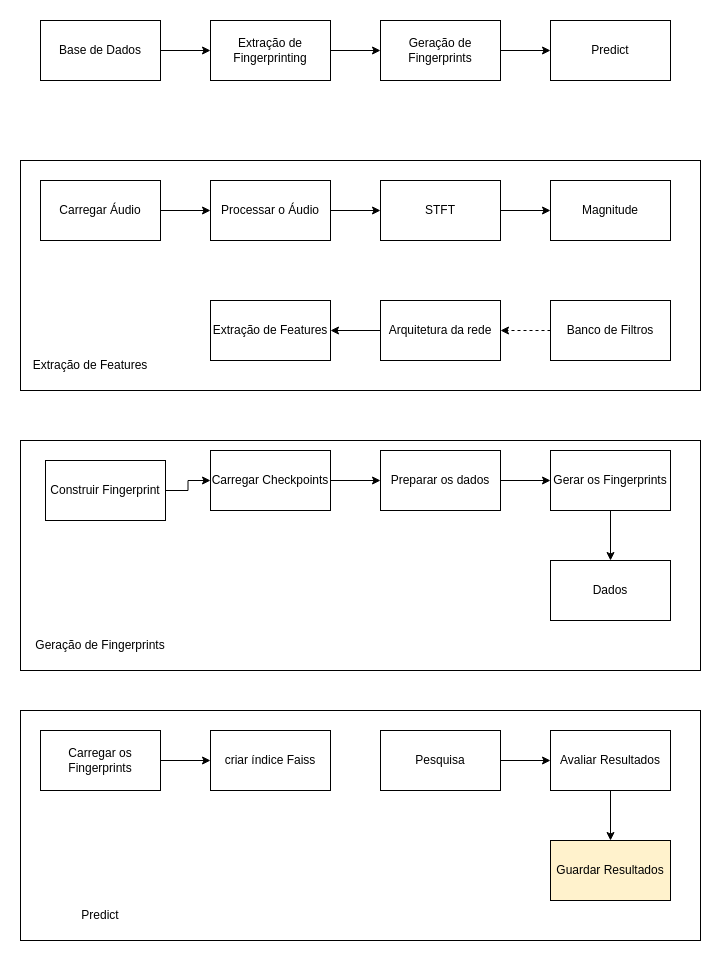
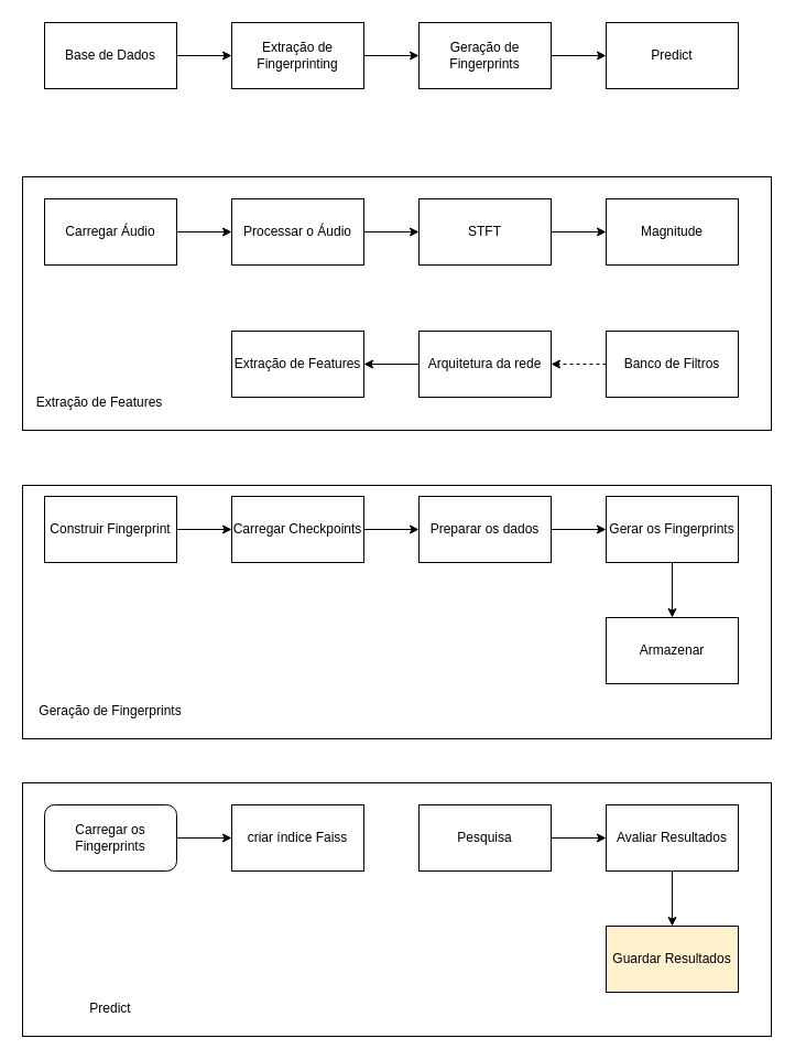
  <mxCell id="0" />
  <mxCell id="1" parent="0" />
  <mxCell id="2" value="Base de Dados" style="rounded=0;whiteSpace=wrap;html=1;" vertex="1" parent="1"><mxGeometry x="40" y="20" width="120" height="60" as="geometry" /></mxCell>
  <mxCell id="3" value="" style="edgeStyle=orthogonalEdgeStyle;rounded=0;orthogonalLoop=1;jettySize=auto;html=1;" edge="1" parent="1" source="4" target="6"><mxGeometry relative="1" as="geometry" /></mxCell>
  <mxCell id="4" value="Extração de Fingerprinting" style="rounded=0;whiteSpace=wrap;html=1;" vertex="1" parent="1"><mxGeometry x="210" y="20" width="120" height="60" as="geometry" /></mxCell>
  <mxCell id="5" value="" style="edgeStyle=orthogonalEdgeStyle;rounded=0;orthogonalLoop=1;jettySize=auto;html=1;" edge="1" parent="1" source="6" target="7"><mxGeometry relative="1" as="geometry" /></mxCell>
  <mxCell id="6" value="Geração de Fingerprints" style="rounded=0;whiteSpace=wrap;html=1;" vertex="1" parent="1"><mxGeometry x="380" y="20" width="120" height="60" as="geometry" /></mxCell>
  <mxCell id="7" value="Predict" style="rounded=0;whiteSpace=wrap;html=1;" vertex="1" parent="1"><mxGeometry x="550" y="20" width="120" height="60" as="geometry" /></mxCell>
  <mxCell id="8" value="" style="endArrow=classic;html=1;rounded=0;exitX=1;exitY=0.5;exitDx=0;exitDy=0;entryX=0;entryY=0.5;entryDx=0;entryDy=0;" edge="1" parent="1" source="2" target="4"><mxGeometry width="50" height="50" relative="1" as="geometry"><mxPoint x="400" y="200" as="sourcePoint" /><mxPoint x="450" y="150" as="targetPoint" /></mxGeometry></mxCell>
  <mxCell id="9" value="" style="rounded=0;whiteSpace=wrap;html=1;" vertex="1" parent="1"><mxGeometry x="20" y="160" width="680" height="230" as="geometry" /></mxCell>
  <mxCell id="10" value="" style="edgeStyle=orthogonalEdgeStyle;rounded=0;orthogonalLoop=1;jettySize=auto;html=1;" edge="1" parent="1" source="11" target="13"><mxGeometry relative="1" as="geometry" /></mxCell>
  <mxCell id="11" value="Carregar Áudio" style="rounded=0;whiteSpace=wrap;html=1;" vertex="1" parent="1"><mxGeometry x="40" y="180" width="120" height="60" as="geometry" /></mxCell>
  <mxCell id="12" value="" style="edgeStyle=orthogonalEdgeStyle;rounded=0;orthogonalLoop=1;jettySize=auto;html=1;" edge="1" parent="1" source="13" target="15"><mxGeometry relative="1" as="geometry" /></mxCell>
  <mxCell id="13" value="Processar o Áudio" style="rounded=0;whiteSpace=wrap;html=1;" vertex="1" parent="1"><mxGeometry x="210" y="180" width="120" height="60" as="geometry" /></mxCell>
  <mxCell id="14" value="" style="edgeStyle=orthogonalEdgeStyle;rounded=0;orthogonalLoop=1;jettySize=auto;html=1;" edge="1" parent="1" source="15" target="16"><mxGeometry relative="1" as="geometry" /></mxCell>
  <mxCell id="15" value="STFT" style="rounded=0;whiteSpace=wrap;html=1;" vertex="1" parent="1"><mxGeometry x="380" y="180" width="120" height="60" as="geometry" /></mxCell>
  <mxCell id="16" value="Magnitude" style="rounded=0;whiteSpace=wrap;html=1;" vertex="1" parent="1"><mxGeometry x="550" y="180" width="120" height="60" as="geometry" /></mxCell>
  <mxCell id="17" value="" style="edgeStyle=orthogonalEdgeStyle;rounded=0;orthogonalLoop=1;jettySize=auto;html=1;dashed=1;" edge="1" parent="1" source="18" target="20"><mxGeometry relative="1" as="geometry" /></mxCell>
  <mxCell id="18" value="Banco de Filtros" style="rounded=0;whiteSpace=wrap;html=1;" vertex="1" parent="1"><mxGeometry x="550" y="300" width="120" height="60" as="geometry" /></mxCell>
  <mxCell id="19" value="" style="edgeStyle=orthogonalEdgeStyle;rounded=0;orthogonalLoop=1;jettySize=auto;html=1;" edge="1" parent="1" source="20" target="21"><mxGeometry relative="1" as="geometry" /></mxCell>
  <mxCell id="20" value="Arquitetura da rede" style="rounded=0;whiteSpace=wrap;html=1;" vertex="1" parent="1"><mxGeometry x="380" y="300" width="120" height="60" as="geometry" /></mxCell>
  <mxCell id="21" value="Extração de Features" style="rounded=0;whiteSpace=wrap;html=1;" vertex="1" parent="1"><mxGeometry x="210" y="300" width="120" height="60" as="geometry" /></mxCell>
  <mxCell id="22" value="" style="rounded=0;whiteSpace=wrap;html=1;" vertex="1" parent="1"><mxGeometry x="20" y="440" width="680" height="230" as="geometry" /></mxCell>
  <mxCell id="23" value="" style="edgeStyle=orthogonalEdgeStyle;rounded=0;orthogonalLoop=1;jettySize=auto;html=1;" edge="1" parent="1" source="24" target="26"><mxGeometry relative="1" as="geometry" /></mxCell>
- <mxCell id="24" value="Construir Fingerprint" style="rounded=0;whiteSpace=wrap;html=1;" vertex="1" parent="1"><mxGeometry x="45" y="460" width="120" height="60" as="geometry" /></mxCell>
+ <mxCell id="24" value="Construir Fingerprint" style="rounded=0;whiteSpace=wrap;html=1;" vertex="1" parent="1"><mxGeometry x="40" y="450" width="120" height="60" as="geometry" /></mxCell>
  <mxCell id="25" value="" style="edgeStyle=orthogonalEdgeStyle;rounded=0;orthogonalLoop=1;jettySize=auto;html=1;" edge="1" parent="1" source="26" target="28"><mxGeometry relative="1" as="geometry" /></mxCell>
  <mxCell id="26" value="Carregar Checkpoints" style="rounded=0;whiteSpace=wrap;html=1;" vertex="1" parent="1"><mxGeometry x="210" y="450" width="120" height="60" as="geometry" /></mxCell>
  <mxCell id="27" value="" style="edgeStyle=orthogonalEdgeStyle;rounded=0;orthogonalLoop=1;jettySize=auto;html=1;" edge="1" parent="1" source="28" target="30"><mxGeometry relative="1" as="geometry" /></mxCell>
  <mxCell id="28" value="Preparar os dados" style="rounded=0;whiteSpace=wrap;html=1;" vertex="1" parent="1"><mxGeometry x="380" y="450" width="120" height="60" as="geometry" /></mxCell>
  <mxCell id="29" value="" style="edgeStyle=orthogonalEdgeStyle;rounded=0;orthogonalLoop=1;jettySize=auto;html=1;" edge="1" parent="1" source="30" target="31"><mxGeometry relative="1" as="geometry" /></mxCell>
  <mxCell id="30" value="Gerar os Fingerprints" style="rounded=0;whiteSpace=wrap;html=1;" vertex="1" parent="1"><mxGeometry x="550" y="450" width="120" height="60" as="geometry" /></mxCell>
- <mxCell id="31" value="Dados" style="rounded=0;whiteSpace=wrap;html=1;" vertex="1" parent="1"><mxGeometry x="550" y="560" width="120" height="60" as="geometry" /></mxCell>
+ <mxCell id="31" value="Armazenar" style="rounded=0;whiteSpace=wrap;html=1;" vertex="1" parent="1"><mxGeometry x="550" y="560" width="120" height="60" as="geometry" /></mxCell>
  <mxCell id="32" value="" style="rounded=0;whiteSpace=wrap;html=1;" vertex="1" parent="1"><mxGeometry x="20" y="710" width="680" height="230" as="geometry" /></mxCell>
  <mxCell id="33" value="" style="edgeStyle=orthogonalEdgeStyle;rounded=0;orthogonalLoop=1;jettySize=auto;html=1;" edge="1" parent="1" source="34" target="35"><mxGeometry relative="1" as="geometry" /></mxCell>
- <mxCell id="34" value="Carregar os Fingerprints" style="rounded=0;whiteSpace=wrap;html=1;" vertex="1" parent="1"><mxGeometry x="40" y="730" width="120" height="60" as="geometry" /></mxCell>
+ <mxCell id="34" value="Carregar os Fingerprints" style="whiteSpace=wrap;html=1;rounded=1;" vertex="1" parent="1"><mxGeometry x="40" y="730" width="120" height="60" as="geometry" /></mxCell>
  <mxCell id="35" value="criar índice Faiss" style="rounded=0;whiteSpace=wrap;html=1;" vertex="1" parent="1"><mxGeometry x="210" y="730" width="120" height="60" as="geometry" /></mxCell>
  <mxCell id="36" value="" style="edgeStyle=orthogonalEdgeStyle;rounded=0;orthogonalLoop=1;jettySize=auto;html=1;" edge="1" parent="1" source="37" target="39"><mxGeometry relative="1" as="geometry" /></mxCell>
  <mxCell id="37" value="Pesquisa" style="rounded=0;whiteSpace=wrap;html=1;" vertex="1" parent="1"><mxGeometry x="380" y="730" width="120" height="60" as="geometry" /></mxCell>
  <mxCell id="38" value="" style="edgeStyle=orthogonalEdgeStyle;rounded=0;orthogonalLoop=1;jettySize=auto;html=1;" edge="1" parent="1" source="39" target="40"><mxGeometry relative="1" as="geometry" /></mxCell>
  <mxCell id="39" value="Avaliar Resultados" style="rounded=0;whiteSpace=wrap;html=1;" vertex="1" parent="1"><mxGeometry x="550" y="730" width="120" height="60" as="geometry" /></mxCell>
  <mxCell id="40" value="Guardar Resultados" style="rounded=0;whiteSpace=wrap;html=1;fillColor=#fff2cc;" vertex="1" parent="1"><mxGeometry x="550" y="840" width="120" height="60" as="geometry" /></mxCell>
  <mxCell id="41" value="Extração de Features" style="text;html=1;align=center;verticalAlign=middle;whiteSpace=wrap;rounded=0;" vertex="1" parent="1"><mxGeometry x="30" y="350" width="120" height="30" as="geometry" /></mxCell>
  <mxCell id="42" value="Geração de Fingerprints" style="text;html=1;align=center;verticalAlign=middle;whiteSpace=wrap;rounded=0;" vertex="1" parent="1"><mxGeometry x="30" y="630" width="140" height="30" as="geometry" /></mxCell>
  <mxCell id="43" value="Predict" style="text;html=1;align=center;verticalAlign=middle;whiteSpace=wrap;rounded=0;" vertex="1" parent="1"><mxGeometry x="30" y="900" width="140" height="30" as="geometry" /></mxCell>
